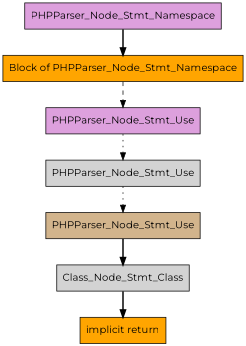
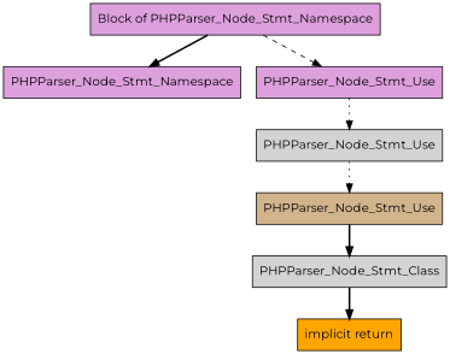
  digraph {
    fontname=Montserrat
    node [fillcolor=orange fontname=Montserrat shape=box style=filled]
    edge [fontname=Montserrat style=bold]
    n1 [label="implicit return"]
    n2 [fillcolor=plum label=PHPParser_Node_Stmt_Namespace]
-   n3 [label="Block of PHPParser_Node_Stmt_Namespace"]
+   n3 [fillcolor=plum label="Block of PHPParser_Node_Stmt_Namespace"]
    n4 [fillcolor=plum label=PHPParser_Node_Stmt_Use]
    n5 [fillcolor=lightgrey label=PHPParser_Node_Stmt_Use]
    n6 [fillcolor=tan label=PHPParser_Node_Stmt_Use]
-   n7 [fillcolor=lightgrey label=Class_Node_Stmt_Class]
-   n2 -> n3
+   n7 [fillcolor=lightgrey label=PHPParser_Node_Stmt_Class]
+   n3 -> n2
    n3 -> n4 [style=dashed]
    n4 -> n5 [style=dotted]
    n5 -> n6 [style=dotted]
    n6 -> n7
    n7 -> n1
  }
